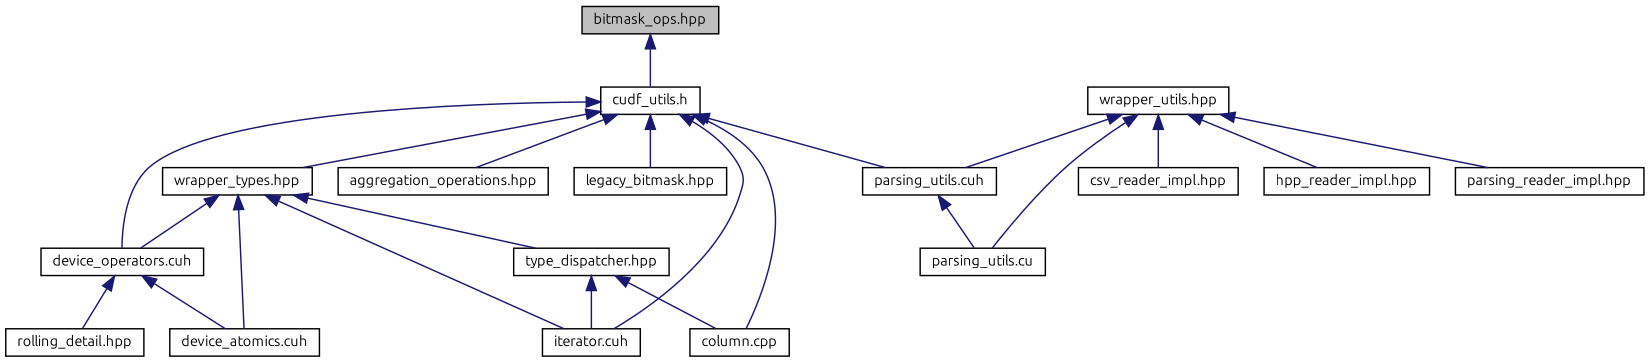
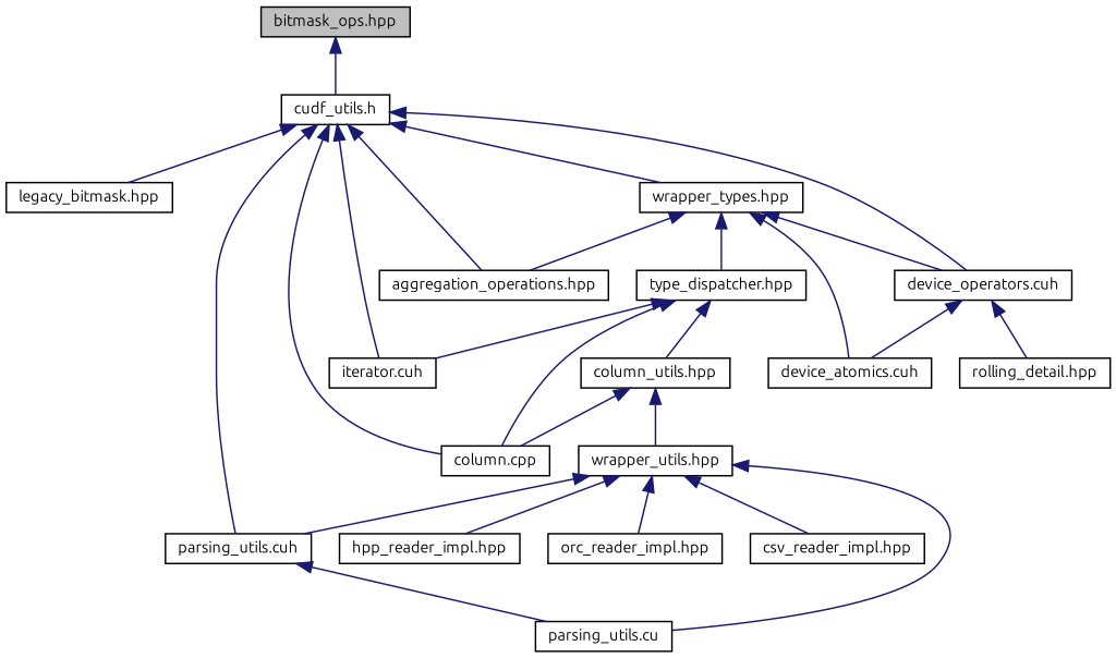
  digraph {
    fontname=Ubuntu
    node [color=black fillcolor=white fontname=Ubuntu fontsize=10 shape=record style=filled]
    edge [color=midnightblue dir=back fontname=Ubuntu fontsize=10 labelfontname=Helvetica labelfontsize=10 style=solid]
    n1 [fillcolor=grey75 fontcolor=black height=0.2 label="bitmask_ops.hpp" width=0.4]
    n2 [height=0.2 label="cudf_utils.h" width=0.4]
    n3 [height=0.2 label="legacy_bitmask.hpp" width=0.4]
    n4 [height=0.2 label="column.cpp" width=0.4]
    n5 [height=0.2 label="aggregation_operations.hpp" width=0.4]
    n6 [height=0.2 label="iterator.cuh" width=0.4]
    n7 [height=0.2 label="device_operators.cuh" width=0.4]
    n8 [height=0.2 label="wrapper_types.hpp" width=0.4]
    n9 [height=0.2 label="parsing_utils.cuh" width=0.4]
    n10 [height=0.2 label="device_atomics.cuh" width=0.4]
    n11 [height=0.2 label="rolling_detail.hpp" width=0.4]
    n12 [height=0.2 label="type_dispatcher.hpp" width=0.4]
+   n13 [height=0.2 label="column_utils.hpp" width=0.4]
    n14 [height=0.2 label="wrapper_utils.hpp" width=0.4]
    n15 [height=0.2 label="csv_reader_impl.hpp" width=0.4]
    n16 [height=0.2 label="hpp_reader_impl.hpp" width=0.4]
-   n17 [height=0.2 label="parsing_reader_impl.hpp" width=0.4]
+   n17 [height=0.2 label="orc_reader_impl.hpp" width=0.4]
    n18 [height=0.2 label="parsing_utils.cu" width=0.4]
    n1 -> n2
    n2 -> n3
    n2 -> n4
    n2 -> n5
    n2 -> n6
    n2 -> n7
    n2 -> n8
    n2 -> n9
    n7 -> n10
    n7 -> n11
-   n8 -> n6
+   n8 -> n5
    n8 -> n7
    n8 -> n10
    n8 -> n12
    n9 -> n18
    n12 -> n4
    n12 -> n6
+   n12 -> n13
+   n13 -> n4
+   n13 -> n14
    n14 -> n9
    n14 -> n15
    n14 -> n16
    n14 -> n17
    n14 -> n18
  }
